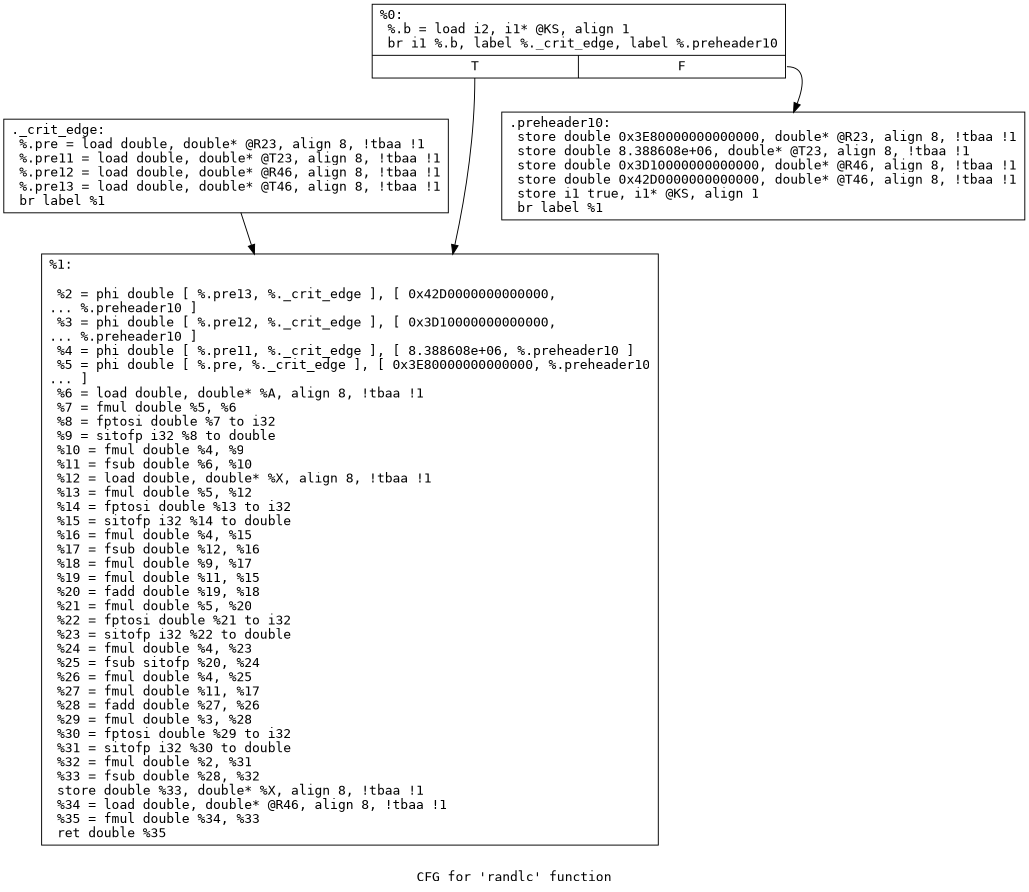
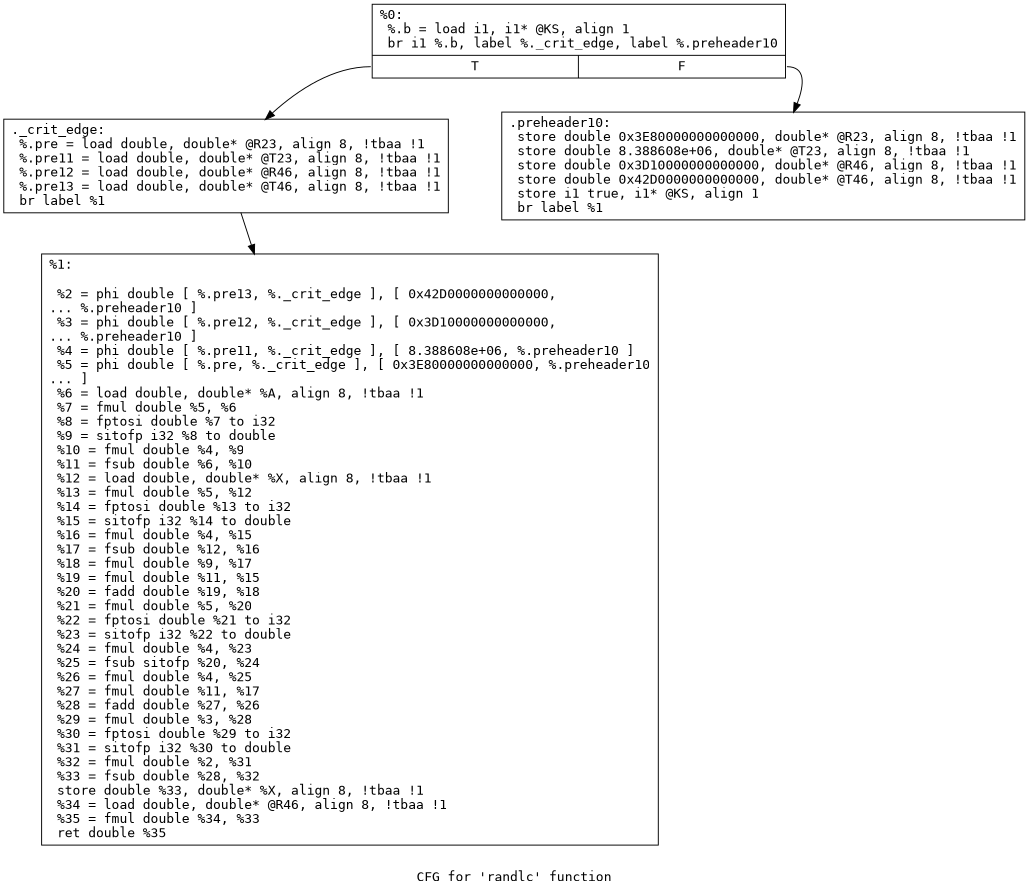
  digraph {
    fontname="DejaVu Sans Mono"
    label="CFG for 'randlc' function"
    node [fontname="DejaVu Sans Mono" shape=record]
    edge [fontname="DejaVu Sans Mono"]
-   n1 [label="{%0:\l  %.b = load i2, i1* @KS, align 1\l  br i1 %.b, label %._crit_edge, label %.preheader10\l|{<s0>T|<s1>F}}"]
+   n1 [label="{%0:\l  %.b = load i1, i1* @KS, align 1\l  br i1 %.b, label %._crit_edge, label %.preheader10\l|{<s0>T|<s1>F}}"]
    n2 [label="{._crit_edge:                                      \l  %.pre = load double, double* @R23, align 8, !tbaa !1\l  %.pre11 = load double, double* @T23, align 8, !tbaa !1\l  %.pre12 = load double, double* @R46, align 8, !tbaa !1\l  %.pre13 = load double, double* @T46, align 8, !tbaa !1\l  br label %1\l}"]
    n3 [label="{.preheader10:                                     \l  store double 0x3E80000000000000, double* @R23, align 8, !tbaa !1\l  store double 8.388608e+06, double* @T23, align 8, !tbaa !1\l  store double 0x3D10000000000000, double* @R46, align 8, !tbaa !1\l  store double 0x42D0000000000000, double* @T46, align 8, !tbaa !1\l  store i1 true, i1* @KS, align 1\l  br label %1\l}"]
    n4 [label="{%1:\l\l  %2 = phi double [ %.pre13, %._crit_edge ], [ 0x42D0000000000000,\l... %.preheader10 ]\l  %3 = phi double [ %.pre12, %._crit_edge ], [ 0x3D10000000000000,\l... %.preheader10 ]\l  %4 = phi double [ %.pre11, %._crit_edge ], [ 8.388608e+06, %.preheader10 ]\l  %5 = phi double [ %.pre, %._crit_edge ], [ 0x3E80000000000000, %.preheader10\l... ]\l  %6 = load double, double* %A, align 8, !tbaa !1\l  %7 = fmul double %5, %6\l  %8 = fptosi double %7 to i32\l  %9 = sitofp i32 %8 to double\l  %10 = fmul double %4, %9\l  %11 = fsub double %6, %10\l  %12 = load double, double* %X, align 8, !tbaa !1\l  %13 = fmul double %5, %12\l  %14 = fptosi double %13 to i32\l  %15 = sitofp i32 %14 to double\l  %16 = fmul double %4, %15\l  %17 = fsub double %12, %16\l  %18 = fmul double %9, %17\l  %19 = fmul double %11, %15\l  %20 = fadd double %19, %18\l  %21 = fmul double %5, %20\l  %22 = fptosi double %21 to i32\l  %23 = sitofp i32 %22 to double\l  %24 = fmul double %4, %23\l  %25 = fsub sitofp %20, %24\l  %26 = fmul double %4, %25\l  %27 = fmul double %11, %17\l  %28 = fadd double %27, %26\l  %29 = fmul double %3, %28\l  %30 = fptosi double %29 to i32\l  %31 = sitofp i32 %30 to double\l  %32 = fmul double %2, %31\l  %33 = fsub double %28, %32\l  store double %33, double* %X, align 8, !tbaa !1\l  %34 = load double, double* @R46, align 8, !tbaa !1\l  %35 = fmul double %34, %33\l  ret double %35\l}"]
-   n1 -> n4 [tailport=s0]
+   n1 -> n2 [tailport=s0]
    n1 -> n3 [tailport=s1]
    n2 -> n4
  }
